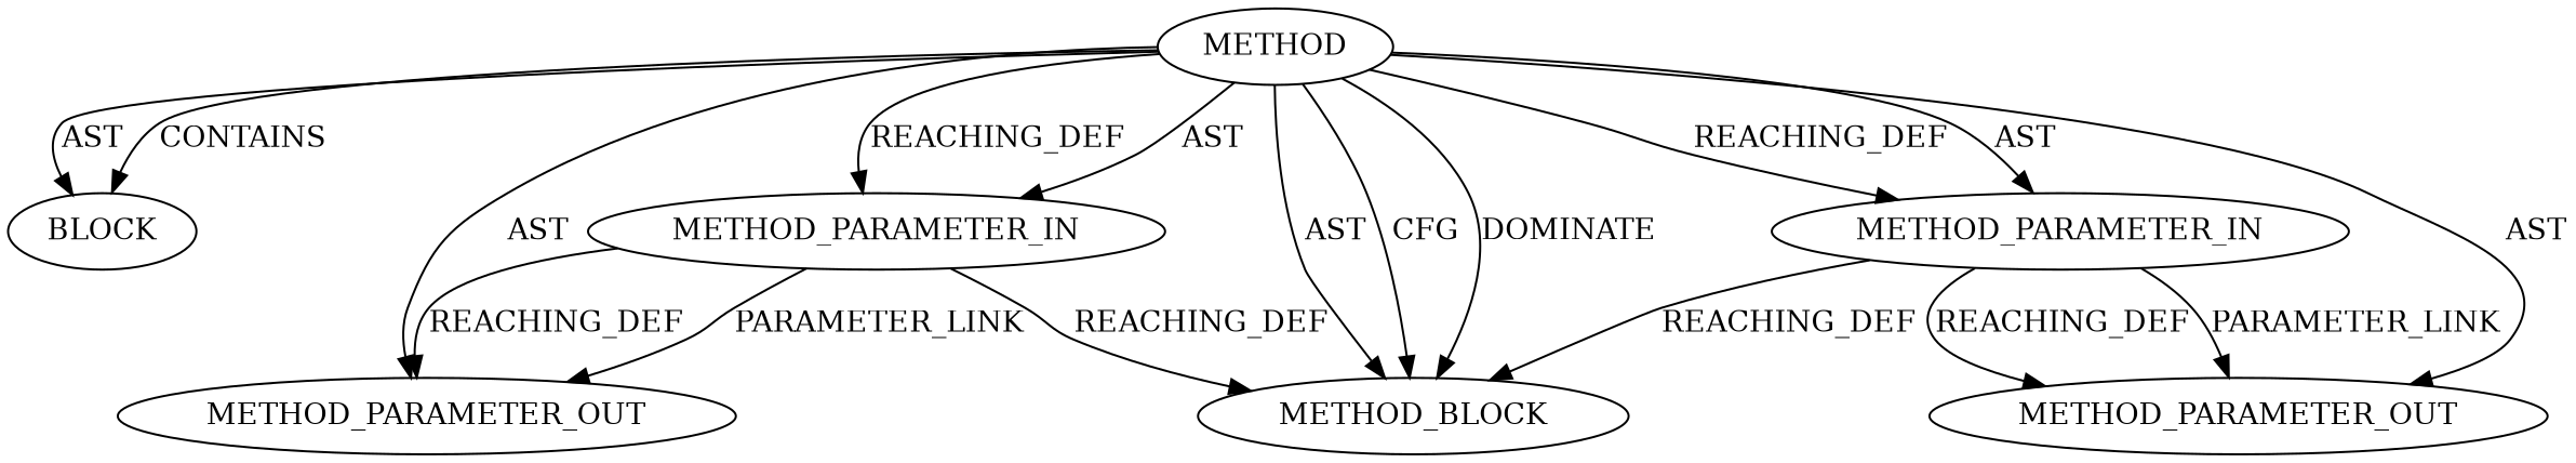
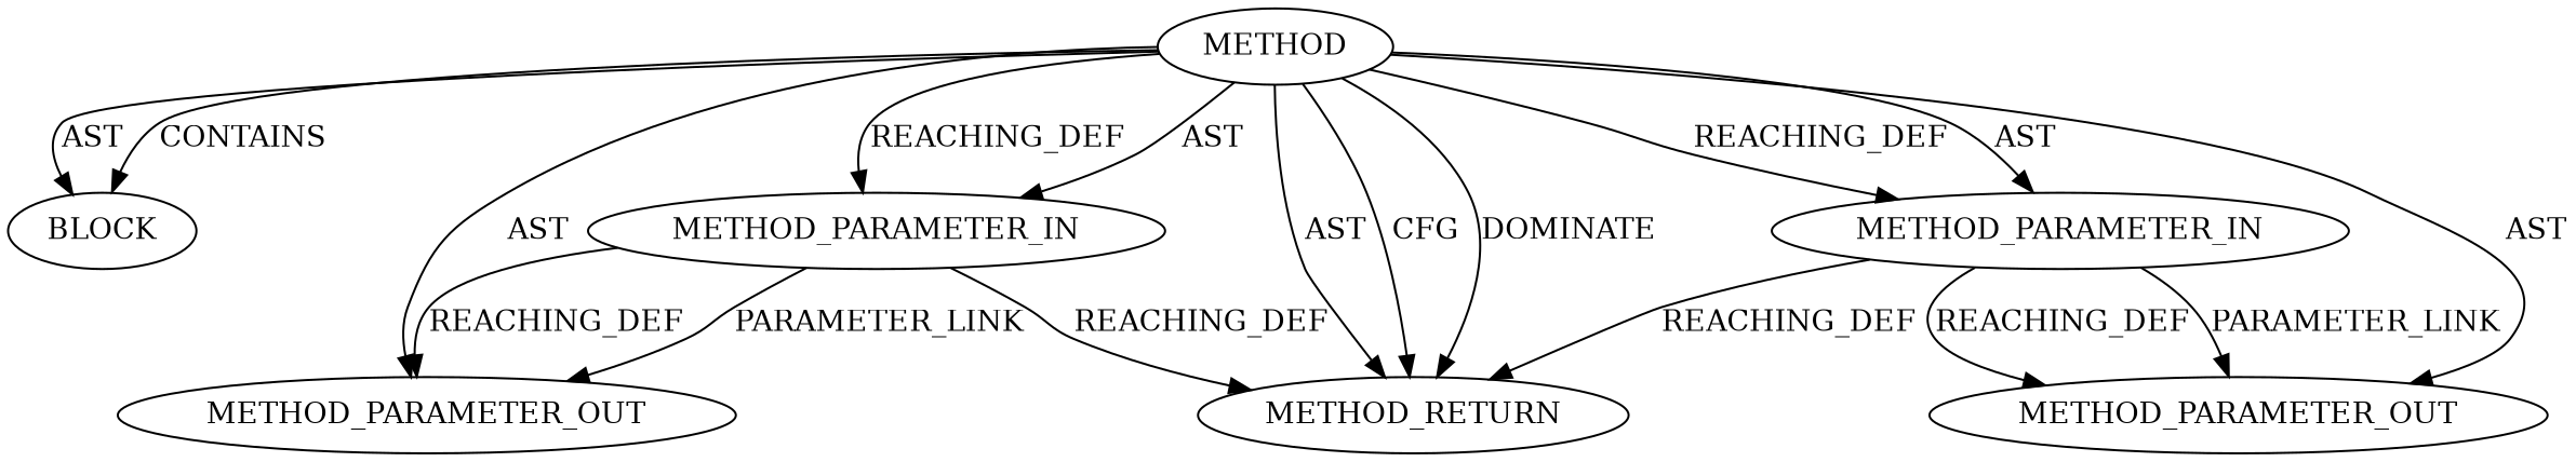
  digraph {
    node [CODE="<empty>" ORDER=1 TYPE_FULL_NAME=ANY EVALUATION_STRATEGY=BY_VALUE IS_VARIADIC=false]
    n1 [ARGUMENT_INDEX=1 label=BLOCK EVALUATION_STRATEGY="" IS_VARIADIC=""]
    n2 [CODE=p1 INDEX=1 NAME=p1 label=METHOD_PARAMETER_IN]
    n3 [CODE=p1 INDEX=1 NAME=p1 label=METHOD_PARAMETER_OUT]
-   n4 [CODE=RET ORDER=2 label=METHOD_BLOCK IS_VARIADIC=""]
+   n4 [CODE=RET ORDER=2 label=METHOD_RETURN IS_VARIADIC=""]
    n5 [AST_PARENT_FULL_NAME="<global>" AST_PARENT_TYPE=NAMESPACE_BLOCK FILENAME="<empty>" FULL_NAME="<operator>.assignmentMinus" IS_EXTERNAL=true NAME="<operator>.assignmentMinus" ORDER=0 label=METHOD TYPE_FULL_NAME="" EVALUATION_STRATEGY="" IS_VARIADIC=""]
    n6 [CODE=p2 INDEX=2 NAME=p2 ORDER=2 label=METHOD_PARAMETER_OUT]
    n7 [CODE=p2 INDEX=2 NAME=p2 ORDER=2 label=METHOD_PARAMETER_IN]
    n2 -> n3 [VARIABLE=p1 label=REACHING_DEF]
    n2 -> n3 [label=PARAMETER_LINK]
    n2 -> n4 [VARIABLE=p1 label=REACHING_DEF]
    n5 -> n1 [label=CONTAINS]
    n5 -> n1 [label=AST]
    n5 -> n2 [label=AST]
    n5 -> n2 [label=REACHING_DEF]
    n5 -> n3 [label=AST]
    n5 -> n4 [label=AST]
    n5 -> n4 [label=CFG]
    n5 -> n4 [label=DOMINATE]
    n5 -> n6 [label=AST]
    n5 -> n7 [label=REACHING_DEF]
    n5 -> n7 [label=AST]
    n7 -> n4 [VARIABLE=p2 label=REACHING_DEF]
    n7 -> n6 [VARIABLE=p2 label=REACHING_DEF]
    n7 -> n6 [label=PARAMETER_LINK]
  }
